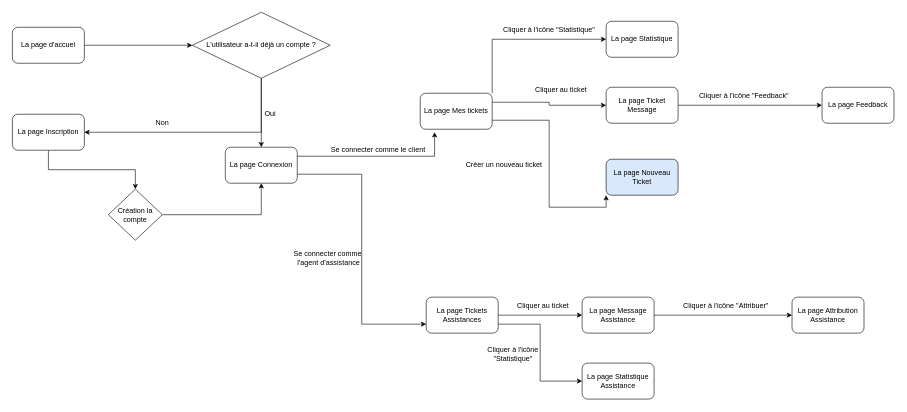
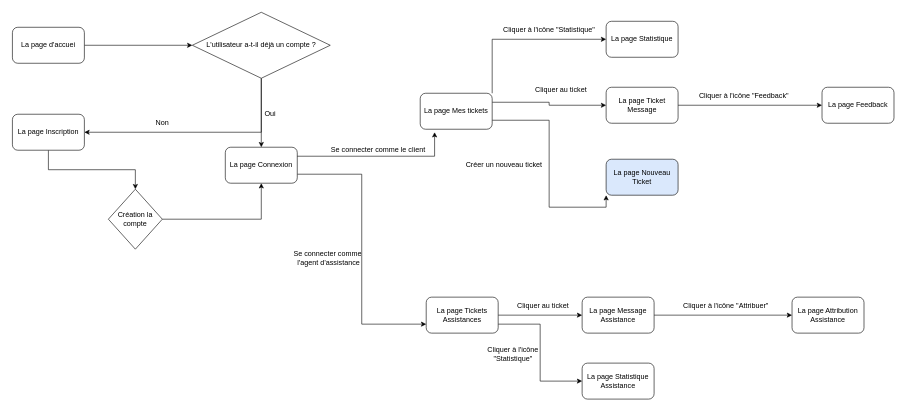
  <mxCell id="0" />
  <mxCell id="1" parent="0" />
  <mxCell id="2" style="edgeStyle=orthogonalEdgeStyle;rounded=0;orthogonalLoop=1;jettySize=auto;html=1;exitX=1;exitY=0.5;exitDx=0;exitDy=0;entryX=0;entryY=0.5;entryDx=0;entryDy=0;" edge="1" parent="1" source="3" target="6"><mxGeometry relative="1" as="geometry" /></mxCell>
  <mxCell id="3" value="La page d'accuei" style="rounded=1;whiteSpace=wrap;html=1;" vertex="1" parent="1"><mxGeometry x="20" y="45" width="120" height="60" as="geometry" /></mxCell>
  <mxCell id="4" style="edgeStyle=orthogonalEdgeStyle;rounded=0;orthogonalLoop=1;jettySize=auto;html=1;exitX=0.5;exitY=1;exitDx=0;exitDy=0;" edge="1" parent="1" source="6" target="8"><mxGeometry relative="1" as="geometry" /></mxCell>
  <mxCell id="5" style="edgeStyle=orthogonalEdgeStyle;rounded=0;orthogonalLoop=1;jettySize=auto;html=1;exitX=0.5;exitY=1;exitDx=0;exitDy=0;entryX=1;entryY=0.5;entryDx=0;entryDy=0;" edge="1" parent="1" source="6" target="11"><mxGeometry relative="1" as="geometry" /></mxCell>
  <mxCell id="6" value="L'utilisateur a-t-il déjà un compte ?" style="rhombus;whiteSpace=wrap;html=1;" vertex="1" parent="1"><mxGeometry x="320" y="20" width="230" height="110" as="geometry" /></mxCell>
  <mxCell id="7" style="edgeStyle=orthogonalEdgeStyle;rounded=0;orthogonalLoop=1;jettySize=auto;html=1;exitX=1;exitY=0.75;exitDx=0;exitDy=0;entryX=0;entryY=0.75;entryDx=0;entryDy=0;" edge="1" parent="1" source="8" target="21"><mxGeometry relative="1" as="geometry" /></mxCell>
  <mxCell id="8" value="La page Connexion" style="rounded=1;whiteSpace=wrap;html=1;" vertex="1" parent="1"><mxGeometry x="375" y="245" width="120" height="60" as="geometry" /></mxCell>
  <mxCell id="9" value="Oui" style="text;strokeColor=none;align=center;fillColor=none;html=1;verticalAlign=middle;whiteSpace=wrap;rounded=0;" vertex="1" parent="1"><mxGeometry x="420" y="175" width="60" height="30" as="geometry" /></mxCell>
  <mxCell id="10" style="edgeStyle=orthogonalEdgeStyle;rounded=0;orthogonalLoop=1;jettySize=auto;html=1;exitX=0.5;exitY=1;exitDx=0;exitDy=0;" edge="1" parent="1" source="11" target="14"><mxGeometry relative="1" as="geometry" /></mxCell>
  <mxCell id="11" value="La page Inscription" style="rounded=1;whiteSpace=wrap;html=1;" vertex="1" parent="1"><mxGeometry x="20" y="190" width="120" height="60" as="geometry" /></mxCell>
  <mxCell id="12" value="Non" style="text;strokeColor=none;align=center;fillColor=none;html=1;verticalAlign=middle;whiteSpace=wrap;rounded=0;" vertex="1" parent="1"><mxGeometry x="240" y="190" width="60" height="30" as="geometry" /></mxCell>
  <mxCell id="13" style="edgeStyle=orthogonalEdgeStyle;rounded=0;orthogonalLoop=1;jettySize=auto;html=1;" edge="1" parent="1" source="14" target="8"><mxGeometry relative="1" as="geometry" /></mxCell>
- <mxCell id="14" value="Création la compte" style="rhombus;whiteSpace=wrap;html=1;" vertex="1" parent="1"><mxGeometry x="180" y="315" width="90" height="85" as="geometry" /></mxCell>
+ <mxCell id="14" value="Création la compte" style="rhombus;whiteSpace=wrap;html=1;" vertex="1" parent="1"><mxGeometry x="180" y="315" width="90" height="100" as="geometry" /></mxCell>
  <mxCell id="15" style="edgeStyle=orthogonalEdgeStyle;rounded=0;orthogonalLoop=1;jettySize=auto;html=1;exitX=1;exitY=0.25;exitDx=0;exitDy=0;entryX=0;entryY=0.5;entryDx=0;entryDy=0;" edge="1" parent="1" source="18" target="26"><mxGeometry relative="1" as="geometry" /></mxCell>
  <mxCell id="16" style="edgeStyle=orthogonalEdgeStyle;rounded=0;orthogonalLoop=1;jettySize=auto;html=1;exitX=1;exitY=0.75;exitDx=0;exitDy=0;entryX=0;entryY=1;entryDx=0;entryDy=0;" edge="1" parent="1" source="18" target="28"><mxGeometry relative="1" as="geometry" /></mxCell>
  <mxCell id="17" style="edgeStyle=orthogonalEdgeStyle;rounded=0;orthogonalLoop=1;jettySize=auto;html=1;exitX=1;exitY=0;exitDx=0;exitDy=0;entryX=0;entryY=0.5;entryDx=0;entryDy=0;" edge="1" parent="1" source="18" target="30"><mxGeometry relative="1" as="geometry" /></mxCell>
  <mxCell id="18" value="La page Mes tickets" style="rounded=1;whiteSpace=wrap;html=1;" vertex="1" parent="1"><mxGeometry x="700" y="155" width="120" height="60" as="geometry" /></mxCell>
  <mxCell id="19" style="edgeStyle=orthogonalEdgeStyle;rounded=0;orthogonalLoop=1;jettySize=auto;html=1;exitX=1;exitY=0.5;exitDx=0;exitDy=0;entryX=0;entryY=0.5;entryDx=0;entryDy=0;" edge="1" parent="1" source="21" target="35"><mxGeometry relative="1" as="geometry" /></mxCell>
  <mxCell id="20" style="edgeStyle=orthogonalEdgeStyle;rounded=0;orthogonalLoop=1;jettySize=auto;html=1;exitX=1;exitY=0.75;exitDx=0;exitDy=0;entryX=0;entryY=0.5;entryDx=0;entryDy=0;" edge="1" parent="1" source="21" target="38"><mxGeometry relative="1" as="geometry" /></mxCell>
  <mxCell id="21" value="La page Tickets Assistances" style="rounded=1;whiteSpace=wrap;html=1;" vertex="1" parent="1"><mxGeometry x="710" y="495" width="120" height="60" as="geometry" /></mxCell>
  <mxCell id="22" style="edgeStyle=orthogonalEdgeStyle;rounded=0;orthogonalLoop=1;jettySize=auto;html=1;exitX=1;exitY=0.25;exitDx=0;exitDy=0;entryX=0.2;entryY=1.083;entryDx=0;entryDy=0;entryPerimeter=0;" edge="1" parent="1" source="8" target="18"><mxGeometry relative="1" as="geometry" /></mxCell>
  <mxCell id="23" value="Se connecter comme le client" style="text;strokeColor=none;align=center;fillColor=none;html=1;verticalAlign=middle;whiteSpace=wrap;rounded=0;" vertex="1" parent="1"><mxGeometry x="530" y="235" width="200" height="30" as="geometry" /></mxCell>
  <mxCell id="24" value="Se connecter comme&amp;nbsp; l'agent d’assistance" style="text;strokeColor=none;align=center;fillColor=none;html=1;verticalAlign=middle;whiteSpace=wrap;rounded=0;" vertex="1" parent="1"><mxGeometry x="470" y="415" width="155" height="30" as="geometry" /></mxCell>
  <mxCell id="25" style="edgeStyle=orthogonalEdgeStyle;rounded=0;orthogonalLoop=1;jettySize=auto;html=1;exitX=1;exitY=0.5;exitDx=0;exitDy=0;" edge="1" parent="1" source="26" target="32"><mxGeometry relative="1" as="geometry" /></mxCell>
  <mxCell id="26" value="La page Ticket Message" style="rounded=1;whiteSpace=wrap;html=1;" vertex="1" parent="1"><mxGeometry x="1010" y="145" width="120" height="60" as="geometry" /></mxCell>
  <mxCell id="27" value="Cliquer au ticket" style="text;strokeColor=none;align=center;fillColor=none;html=1;verticalAlign=middle;whiteSpace=wrap;rounded=0;" vertex="1" parent="1"><mxGeometry x="880" y="135" width="110" height="30" as="geometry" /></mxCell>
  <mxCell id="28" value="La page Nouveau Ticket" style="rounded=1;whiteSpace=wrap;html=1;fillColor=#dae8fc;" vertex="1" parent="1"><mxGeometry x="1010" y="265" width="120" height="60" as="geometry" /></mxCell>
  <mxCell id="29" value="Créer un nouveau ticket" style="text;strokeColor=none;align=center;fillColor=none;html=1;verticalAlign=middle;whiteSpace=wrap;rounded=0;" vertex="1" parent="1"><mxGeometry x="770" y="260" width="140" height="30" as="geometry" /></mxCell>
  <mxCell id="30" value="La page Statistique" style="rounded=1;whiteSpace=wrap;html=1;" vertex="1" parent="1"><mxGeometry x="1010" y="35" width="120" height="60" as="geometry" /></mxCell>
  <mxCell id="31" value="Cliquer à l'icône &quot;Statistique&quot;" style="text;strokeColor=none;align=center;fillColor=none;html=1;verticalAlign=middle;whiteSpace=wrap;rounded=0;" vertex="1" parent="1"><mxGeometry x="820" y="35" width="190" height="30" as="geometry" /></mxCell>
  <mxCell id="32" value="La page Feedback" style="rounded=1;whiteSpace=wrap;html=1;" vertex="1" parent="1"><mxGeometry x="1370" y="145" width="120" height="60" as="geometry" /></mxCell>
  <mxCell id="33" value="Cliquer à l'icône &quot;Feedback&quot;" style="text;strokeColor=none;align=center;fillColor=none;html=1;verticalAlign=middle;whiteSpace=wrap;rounded=0;" vertex="1" parent="1"><mxGeometry x="1150" y="145" width="180" height="30" as="geometry" /></mxCell>
  <mxCell id="34" style="edgeStyle=orthogonalEdgeStyle;rounded=0;orthogonalLoop=1;jettySize=auto;html=1;exitX=1;exitY=0.5;exitDx=0;exitDy=0;entryX=0;entryY=0.5;entryDx=0;entryDy=0;" edge="1" parent="1" source="35" target="39"><mxGeometry relative="1" as="geometry" /></mxCell>
  <mxCell id="35" value="La page Message Assistance" style="rounded=1;whiteSpace=wrap;html=1;" vertex="1" parent="1"><mxGeometry x="970" y="495" width="120" height="60" as="geometry" /></mxCell>
  <mxCell id="36" value="Cliquer au ticket" style="text;strokeColor=none;align=center;fillColor=none;html=1;verticalAlign=middle;whiteSpace=wrap;rounded=0;" vertex="1" parent="1"><mxGeometry x="850" y="495" width="110" height="30" as="geometry" /></mxCell>
  <mxCell id="37" value="Cliquer à l'icône &quot;Statistique&quot;" style="text;strokeColor=none;align=center;fillColor=none;html=1;verticalAlign=middle;whiteSpace=wrap;rounded=0;" vertex="1" parent="1"><mxGeometry x="790" y="575" width="130" height="30" as="geometry" /></mxCell>
  <mxCell id="38" value="La page Statistique Assistance" style="rounded=1;whiteSpace=wrap;html=1;" vertex="1" parent="1"><mxGeometry x="970" y="605" width="120" height="60" as="geometry" /></mxCell>
  <mxCell id="39" value="La page Attribution Assistance" style="rounded=1;whiteSpace=wrap;html=1;" vertex="1" parent="1"><mxGeometry x="1320" y="495" width="120" height="60" as="geometry" /></mxCell>
  <mxCell id="40" value="Cliquer à l'icône &quot;Attribuer&quot;" style="text;strokeColor=none;align=center;fillColor=none;html=1;verticalAlign=middle;whiteSpace=wrap;rounded=0;" vertex="1" parent="1"><mxGeometry x="1120" y="495" width="180" height="30" as="geometry" /></mxCell>
